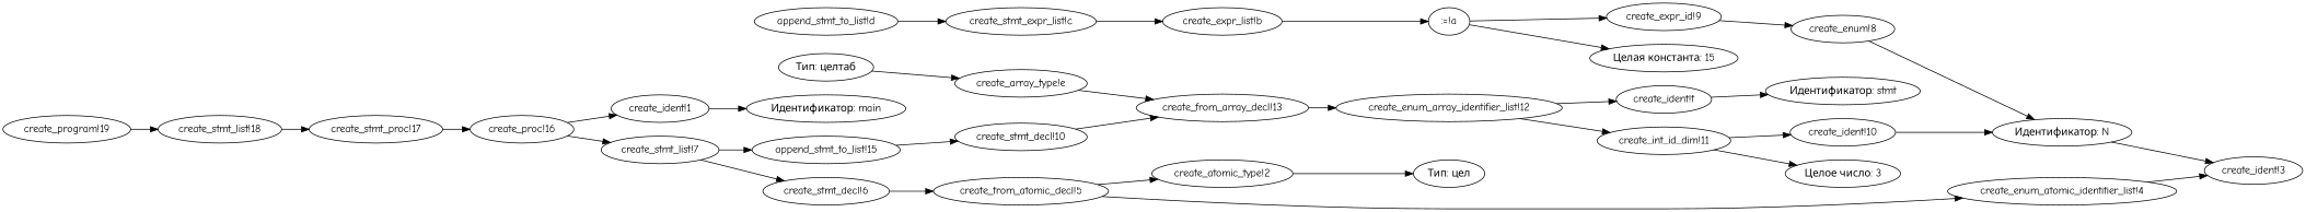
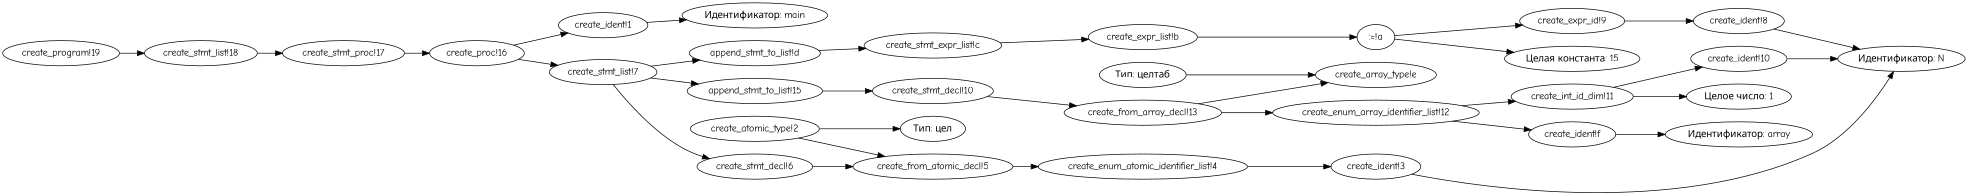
  digraph {
    fontname="Comic Neue"
    rankdir=LR
    node [fontname="Comic Neue"]
    edge [fontname="Comic Neue"]
    "create_ident!1"
    "Идентификатор: main"
    "create_atomic_type!2"
    "Тип: цел"
    "create_ident!3"
    "Идентификатор: N"
    "create_enum_atomic_identifier_list!4"
    "create_from_atomic_decl!5"
    "create_stmt_decl!6"
    "create_stmt_list!7"
    "append_stmt_to_list!d"
    "append_stmt_to_list!15"
    "create_stmt_expr_list!c"
    n14 [label="create_stmt_decl!10"]
-   "create_ident!8" [label="create_enum!8"]
+   "create_ident!8"
    "create_expr_id!9"
    ":=!a"
    "Целая константа: 15"
    "create_expr_list!b"
    "Тип: целтаб"
    "create_array_type!e"
    "create_ident!f"
-   "Идентификатор: array" [label="Идентификатор: stmt"]
+   "Идентификатор: array"
    "create_ident!10"
    "create_int_id_dim!11"
-   "Целое число: 1" [label="Целое число: 3"]
+   "Целое число: 1"
    "create_enum_array_identifier_list!12"
    "create_from_array_decl!13"
    "create_proc!16"
    "create_stmt_proc!17"
    "create_stmt_list!18"
    "create_program!19"
    "create_ident!1" -> "Идентификатор: main"
    "create_atomic_type!2" -> "Тип: цел"
-   "Идентификатор: N" -> "create_ident!3"
+   "create_ident!3" -> "Идентификатор: N"
    "create_enum_atomic_identifier_list!4" -> "create_ident!3"
-   "create_from_atomic_decl!5" -> "create_atomic_type!2"
+   "create_atomic_type!2" -> "create_from_atomic_decl!5"
    "create_from_atomic_decl!5" -> "create_enum_atomic_identifier_list!4"
    "create_stmt_decl!6" -> "create_from_atomic_decl!5"
    "create_stmt_list!7" -> "create_stmt_decl!6"
+   "create_stmt_list!7" -> "append_stmt_to_list!d"
    "create_stmt_list!7" -> "append_stmt_to_list!15"
    "append_stmt_to_list!d" -> "create_stmt_expr_list!c"
    "append_stmt_to_list!15" -> n14
    "create_stmt_expr_list!c" -> "create_expr_list!b"
    n14 -> "create_from_array_decl!13"
    "create_ident!8" -> "Идентификатор: N"
    "create_expr_id!9" -> "create_ident!8"
    ":=!a" -> "create_expr_id!9"
    ":=!a" -> "Целая константа: 15"
    "create_expr_list!b" -> ":=!a"
    "Тип: целтаб" -> "create_array_type!e"
    "create_ident!f" -> "Идентификатор: array"
    "create_ident!10" -> "Идентификатор: N"
    "create_int_id_dim!11" -> "create_ident!10"
    "create_int_id_dim!11" -> "Целое число: 1"
    "create_enum_array_identifier_list!12" -> "create_ident!f"
    "create_enum_array_identifier_list!12" -> "create_int_id_dim!11"
-   "create_array_type!e" -> "create_from_array_decl!13"
+   "create_from_array_decl!13" -> "create_array_type!e"
    "create_from_array_decl!13" -> "create_enum_array_identifier_list!12"
    "create_proc!16" -> "create_ident!1"
    "create_proc!16" -> "create_stmt_list!7"
    "create_stmt_proc!17" -> "create_proc!16"
    "create_stmt_list!18" -> "create_stmt_proc!17"
    "create_program!19" -> "create_stmt_list!18"
  }
